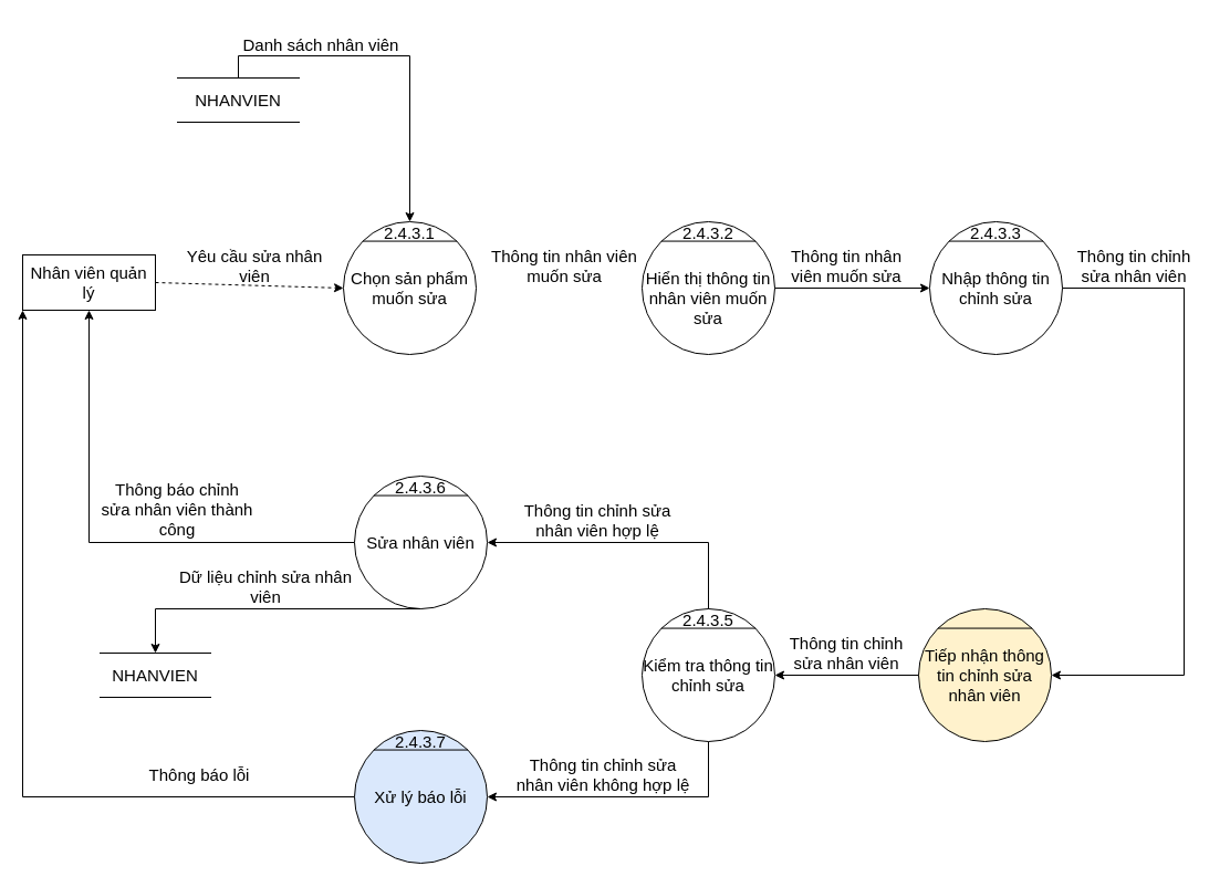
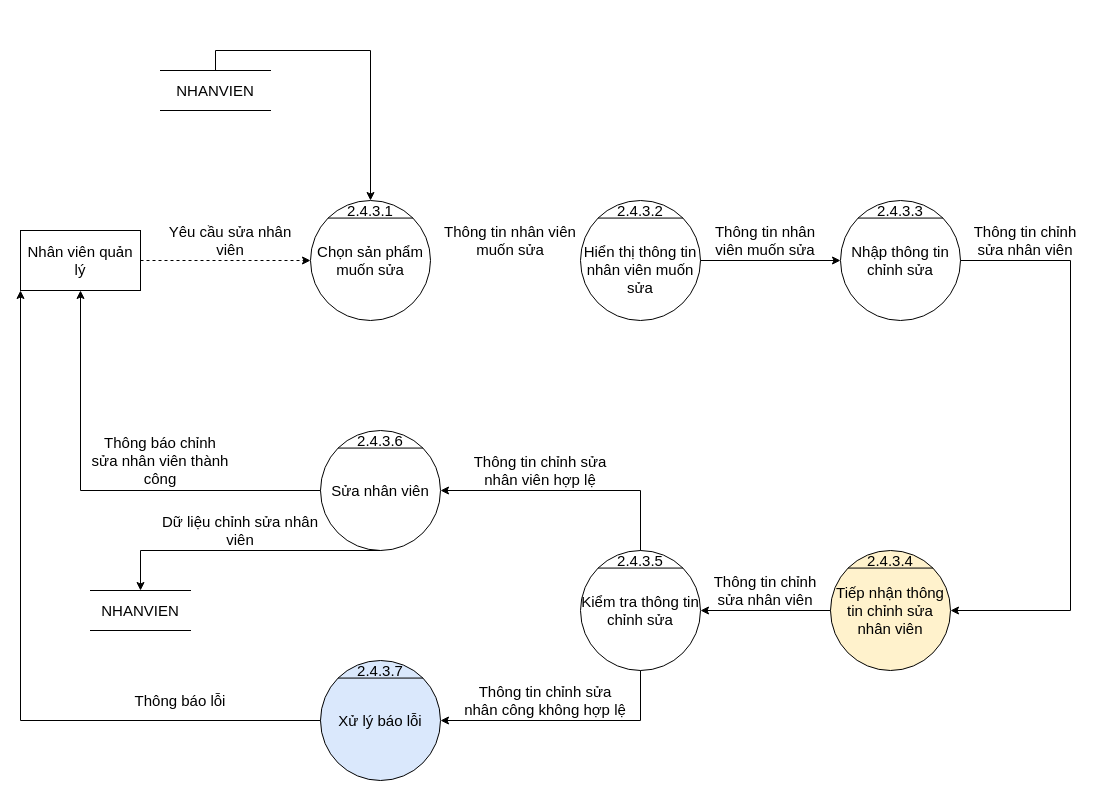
  <mxCell id="0" />
  <mxCell id="1" parent="0" />
  <mxCell id="2" value="Chọn sản phẩm muốn sửa" style="ellipse;whiteSpace=wrap;html=1;aspect=fixed;fontSize=15;" vertex="1" parent="1"><mxGeometry x="310" y="200" width="120" height="120" as="geometry" /></mxCell>
  <mxCell id="3" value="" style="endArrow=none;html=1;rounded=0;exitX=0;exitY=0;exitDx=0;exitDy=0;entryX=1;entryY=0;entryDx=0;entryDy=0;fontSize=15;" edge="1" parent="1" source="2" target="2"><mxGeometry width="50" height="50" relative="1" as="geometry"><mxPoint x="590" y="240" as="sourcePoint" /><mxPoint x="640" y="190" as="targetPoint" /></mxGeometry></mxCell>
  <mxCell id="4" value="2.4.3.1" style="text;html=1;strokeColor=none;fillColor=none;align=center;verticalAlign=middle;whiteSpace=wrap;rounded=0;fontSize=15;" vertex="1" parent="1"><mxGeometry x="350" y="200" width="40" height="20" as="geometry" /></mxCell>
- <mxCell id="5" value="Nhân viên quản lý" style="rounded=0;whiteSpace=wrap;html=1;fontSize=15;" vertex="1" parent="1"><mxGeometry x="20" y="230" width="120" height="50" as="geometry" /></mxCell>
+ <mxCell id="5" value="Nhân viên quản lý" style="rounded=0;whiteSpace=wrap;html=1;fontSize=15;" vertex="1" parent="1"><mxGeometry x="20" y="230" width="120" height="60" as="geometry" /></mxCell>
  <mxCell id="6" value="" style="endArrow=classic;html=1;rounded=0;exitX=1;exitY=0.5;exitDx=0;exitDy=0;entryX=0;entryY=0.5;entryDx=0;entryDy=0;fontSize=15;dashed=1;" edge="1" parent="1" source="5" target="2"><mxGeometry width="50" height="50" relative="1" as="geometry"><mxPoint x="290" y="280" as="sourcePoint" /><mxPoint x="340" y="230" as="targetPoint" /></mxGeometry></mxCell>
  <mxCell id="7" value="&lt;br&gt;Hiển thị thông tin nhân viên muốn sửa" style="ellipse;whiteSpace=wrap;html=1;aspect=fixed;fontSize=15;" vertex="1" parent="1"><mxGeometry x="580" y="200" width="120" height="120" as="geometry" /></mxCell>
  <mxCell id="8" value="" style="endArrow=none;html=1;rounded=0;exitX=0;exitY=0;exitDx=0;exitDy=0;entryX=1;entryY=0;entryDx=0;entryDy=0;fontSize=15;" edge="1" parent="1" source="7" target="7"><mxGeometry width="50" height="50" relative="1" as="geometry"><mxPoint x="870" y="240" as="sourcePoint" /><mxPoint x="920" y="190" as="targetPoint" /></mxGeometry></mxCell>
  <mxCell id="9" value="2.4.3.2" style="text;html=1;strokeColor=none;fillColor=none;align=center;verticalAlign=middle;whiteSpace=wrap;rounded=0;fontSize=15;" vertex="1" parent="1"><mxGeometry x="620" y="200" width="40" height="20" as="geometry" /></mxCell>
  <mxCell id="10" value="Sửa nhân viên" style="ellipse;whiteSpace=wrap;html=1;aspect=fixed;fontSize=15;" vertex="1" parent="1"><mxGeometry x="320" y="430" width="120" height="120" as="geometry" /></mxCell>
  <mxCell id="11" value="" style="endArrow=none;html=1;rounded=0;exitX=0;exitY=0;exitDx=0;exitDy=0;entryX=1;entryY=0;entryDx=0;entryDy=0;fontSize=15;" edge="1" parent="1" source="10" target="10"><mxGeometry width="50" height="50" relative="1" as="geometry"><mxPoint x="375" y="660" as="sourcePoint" /><mxPoint x="425" y="610" as="targetPoint" /></mxGeometry></mxCell>
  <mxCell id="12" value="2.4.3.6" style="text;html=1;strokeColor=none;fillColor=none;align=center;verticalAlign=middle;whiteSpace=wrap;rounded=0;fontSize=15;" vertex="1" parent="1"><mxGeometry x="360" y="430" width="40" height="20" as="geometry" /></mxCell>
  <mxCell id="13" value="Yêu cầu sửa nhân viên" style="text;html=1;strokeColor=none;fillColor=none;align=center;verticalAlign=middle;whiteSpace=wrap;rounded=0;fontSize=15;" vertex="1" parent="1"><mxGeometry x="160" y="220" width="140" height="40" as="geometry" /></mxCell>
  <mxCell id="14" value="Thông tin nhân viên muốn sửa" style="text;html=1;strokeColor=none;fillColor=none;align=center;verticalAlign=middle;whiteSpace=wrap;rounded=0;fontSize=15;" vertex="1" parent="1"><mxGeometry x="440" y="220" width="140" height="40" as="geometry" /></mxCell>
  <mxCell id="15" value="Xử lý báo lỗi" style="ellipse;whiteSpace=wrap;html=1;aspect=fixed;fontSize=15;fillColor=#dae8fc;" vertex="1" parent="1"><mxGeometry x="320" y="660" width="120" height="120" as="geometry" /></mxCell>
  <mxCell id="16" value="" style="endArrow=none;html=1;rounded=0;exitX=0;exitY=0;exitDx=0;exitDy=0;entryX=1;entryY=0;entryDx=0;entryDy=0;fontSize=15;" edge="1" parent="1" source="15" target="15"><mxGeometry width="50" height="50" relative="1" as="geometry"><mxPoint x="385" y="890" as="sourcePoint" /><mxPoint x="435" y="840" as="targetPoint" /></mxGeometry></mxCell>
  <mxCell id="17" value="2.4.3.7" style="text;html=1;strokeColor=none;fillColor=none;align=center;verticalAlign=middle;whiteSpace=wrap;rounded=0;fontSize=15;" vertex="1" parent="1"><mxGeometry x="360" y="660" width="40" height="20" as="geometry" /></mxCell>
  <mxCell id="18" value="Kiểm tra thông tin chỉnh sửa" style="ellipse;whiteSpace=wrap;html=1;aspect=fixed;fontSize=15;" vertex="1" parent="1"><mxGeometry x="580" y="550" width="120" height="120" as="geometry" /></mxCell>
  <mxCell id="19" value="" style="endArrow=none;html=1;rounded=0;exitX=0;exitY=0;exitDx=0;exitDy=0;entryX=1;entryY=0;entryDx=0;entryDy=0;fontSize=15;" edge="1" parent="1" source="18" target="18"><mxGeometry width="50" height="50" relative="1" as="geometry"><mxPoint x="1570" y="230" as="sourcePoint" /><mxPoint x="1620" y="180" as="targetPoint" /></mxGeometry></mxCell>
  <mxCell id="20" value="2.4.3.5" style="text;html=1;strokeColor=none;fillColor=none;align=center;verticalAlign=middle;whiteSpace=wrap;rounded=0;fontSize=15;" vertex="1" parent="1"><mxGeometry x="620" y="550" width="40" height="20" as="geometry" /></mxCell>
  <mxCell id="21" value="" style="endArrow=classic;html=1;rounded=0;exitX=1;exitY=0.5;exitDx=0;exitDy=0;" edge="1" parent="1" source="7"><mxGeometry width="50" height="50" relative="1" as="geometry"><mxPoint x="620" y="320" as="sourcePoint" /><mxPoint x="840" y="260" as="targetPoint" /></mxGeometry></mxCell>
  <mxCell id="22" value="Thông tin nhân viên muốn sửa" style="text;html=1;strokeColor=none;fillColor=none;align=center;verticalAlign=middle;whiteSpace=wrap;rounded=0;fontSize=15;" vertex="1" parent="1"><mxGeometry x="700" y="220" width="130" height="40" as="geometry" /></mxCell>
  <mxCell id="23" value="Tiếp nhận thông tin chỉnh sửa nhân viên" style="ellipse;whiteSpace=wrap;html=1;aspect=fixed;fontSize=15;fillColor=#fff2cc;" vertex="1" parent="1"><mxGeometry x="830" y="550" width="120" height="120" as="geometry" /></mxCell>
  <mxCell id="24" value="" style="endArrow=none;html=1;rounded=0;exitX=0;exitY=0;exitDx=0;exitDy=0;entryX=1;entryY=0;entryDx=0;entryDy=0;fontSize=15;" edge="1" parent="1" source="23" target="23"><mxGeometry width="50" height="50" relative="1" as="geometry"><mxPoint x="1000" y="660" as="sourcePoint" /><mxPoint x="1050" y="610" as="targetPoint" /></mxGeometry></mxCell>
+ <mxCell id="25" value="2.4.3.4" style="text;html=1;strokeColor=none;fillColor=none;align=center;verticalAlign=middle;whiteSpace=wrap;rounded=0;fontSize=15;" vertex="1" parent="1"><mxGeometry x="870" y="550" width="40" height="20" as="geometry" /></mxCell>
  <mxCell id="26" value="Thông tin chỉnh sửa nhân viên" style="text;html=1;strokeColor=none;fillColor=none;align=center;verticalAlign=middle;whiteSpace=wrap;rounded=0;fontSize=15;" vertex="1" parent="1"><mxGeometry x="700" y="570" width="130" height="40" as="geometry" /></mxCell>
  <mxCell id="27" value="Nhập thông tin chỉnh sửa" style="ellipse;whiteSpace=wrap;html=1;aspect=fixed;fontSize=15;" vertex="1" parent="1"><mxGeometry x="840" y="200" width="120" height="120" as="geometry" /></mxCell>
  <mxCell id="28" value="" style="endArrow=none;html=1;rounded=0;exitX=0;exitY=0;exitDx=0;exitDy=0;entryX=1;entryY=0;entryDx=0;entryDy=0;fontSize=15;" edge="1" parent="1" source="27" target="27"><mxGeometry width="50" height="50" relative="1" as="geometry"><mxPoint x="1010" y="310" as="sourcePoint" /><mxPoint x="1060" y="260" as="targetPoint" /></mxGeometry></mxCell>
  <mxCell id="29" value="2.4.3.3" style="text;html=1;strokeColor=none;fillColor=none;align=center;verticalAlign=middle;whiteSpace=wrap;rounded=0;fontSize=15;" vertex="1" parent="1"><mxGeometry x="880" y="200" width="40" height="20" as="geometry" /></mxCell>
  <mxCell id="30" value="Thông tin chỉnh sửa nhân viên" style="text;html=1;strokeColor=none;fillColor=none;align=center;verticalAlign=middle;whiteSpace=wrap;rounded=0;fontSize=15;" vertex="1" parent="1"><mxGeometry x="960" y="220" width="130" height="40" as="geometry" /></mxCell>
  <mxCell id="31" value="" style="edgeStyle=segmentEdgeStyle;endArrow=classic;html=1;rounded=0;fontSize=15;exitX=1;exitY=0.5;exitDx=0;exitDy=0;entryX=1;entryY=0.5;entryDx=0;entryDy=0;" edge="1" parent="1" source="27" target="23"><mxGeometry width="50" height="50" relative="1" as="geometry"><mxPoint x="850" y="390" as="sourcePoint" /><mxPoint x="900" y="340" as="targetPoint" /><Array as="points"><mxPoint x="1070" y="260" /><mxPoint x="1070" y="610" /></Array></mxGeometry></mxCell>
  <mxCell id="32" value="" style="endArrow=classic;html=1;rounded=0;fontSize=15;exitX=0;exitY=0.5;exitDx=0;exitDy=0;entryX=1;entryY=0.5;entryDx=0;entryDy=0;" edge="1" parent="1" source="23" target="18"><mxGeometry width="50" height="50" relative="1" as="geometry"><mxPoint x="810" y="520" as="sourcePoint" /><mxPoint x="860" y="470" as="targetPoint" /></mxGeometry></mxCell>
  <mxCell id="33" value="" style="edgeStyle=segmentEdgeStyle;endArrow=classic;html=1;rounded=0;fontSize=15;exitX=0.5;exitY=0;exitDx=0;exitDy=0;entryX=1;entryY=0.5;entryDx=0;entryDy=0;" edge="1" parent="1" source="20" target="10"><mxGeometry width="50" height="50" relative="1" as="geometry"><mxPoint x="480" y="470" as="sourcePoint" /><mxPoint x="530" y="420" as="targetPoint" /><Array as="points"><mxPoint x="640" y="490" /></Array></mxGeometry></mxCell>
  <mxCell id="34" value="" style="edgeStyle=segmentEdgeStyle;endArrow=classic;html=1;rounded=0;fontSize=15;exitX=0.5;exitY=1;exitDx=0;exitDy=0;entryX=1;entryY=0.5;entryDx=0;entryDy=0;" edge="1" parent="1" source="18" target="15"><mxGeometry width="50" height="50" relative="1" as="geometry"><mxPoint x="480" y="470" as="sourcePoint" /><mxPoint x="530" y="420" as="targetPoint" /><Array as="points"><mxPoint x="640" y="720" /></Array></mxGeometry></mxCell>
  <mxCell id="35" value="Thông tin chỉnh sửa nhân viên hợp lệ" style="text;html=1;strokeColor=none;fillColor=none;align=center;verticalAlign=middle;whiteSpace=wrap;rounded=0;fontSize=15;" vertex="1" parent="1"><mxGeometry x="470" y="450" width="140" height="40" as="geometry" /></mxCell>
- <mxCell id="36" value="Thông tin chỉnh sửa nhân viên không hợp lệ" style="text;html=1;strokeColor=none;fillColor=none;align=center;verticalAlign=middle;whiteSpace=wrap;rounded=0;fontSize=15;" vertex="1" parent="1"><mxGeometry x="460" y="680" width="170" height="40" as="geometry" /></mxCell>
+ <mxCell id="36" value="Thông tin chỉnh sửa nhân công không hợp lệ" style="text;html=1;strokeColor=none;fillColor=none;align=center;verticalAlign=middle;whiteSpace=wrap;rounded=0;fontSize=15;" vertex="1" parent="1"><mxGeometry x="460" y="680" width="170" height="40" as="geometry" /></mxCell>
  <mxCell id="37" value="" style="edgeStyle=segmentEdgeStyle;endArrow=classic;html=1;rounded=0;fontSize=15;exitX=0;exitY=0.5;exitDx=0;exitDy=0;entryX=0.5;entryY=1;entryDx=0;entryDy=0;" edge="1" parent="1" source="10" target="5"><mxGeometry width="50" height="50" relative="1" as="geometry"><mxPoint x="480" y="590" as="sourcePoint" /><mxPoint x="530" y="540" as="targetPoint" /></mxGeometry></mxCell>
  <mxCell id="38" value="" style="edgeStyle=segmentEdgeStyle;endArrow=classic;html=1;rounded=0;fontSize=15;exitX=0;exitY=0.5;exitDx=0;exitDy=0;entryX=0;entryY=1;entryDx=0;entryDy=0;" edge="1" parent="1" source="15" target="5"><mxGeometry width="50" height="50" relative="1" as="geometry"><mxPoint x="480" y="590" as="sourcePoint" /><mxPoint x="530" y="540" as="targetPoint" /></mxGeometry></mxCell>
  <mxCell id="39" value="Thông báo lỗi" style="text;html=1;strokeColor=none;fillColor=none;align=center;verticalAlign=middle;whiteSpace=wrap;rounded=0;fontSize=15;" vertex="1" parent="1"><mxGeometry x="110" y="680" width="140" height="40" as="geometry" /></mxCell>
  <mxCell id="40" value="Thông báo chỉnh sửa nhân viên thành công" style="text;html=1;strokeColor=none;fillColor=none;align=center;verticalAlign=middle;whiteSpace=wrap;rounded=0;fontSize=15;" vertex="1" parent="1"><mxGeometry x="90" y="440" width="140" height="40" as="geometry" /></mxCell>
  <mxCell id="41" value="NHANVIEN" style="shape=partialRectangle;whiteSpace=wrap;html=1;left=0;right=0;fillColor=none;fontSize=15;" vertex="1" parent="1"><mxGeometry x="160" y="70" width="110" height="40" as="geometry" /></mxCell>
  <mxCell id="42" value="" style="edgeStyle=segmentEdgeStyle;endArrow=classic;html=1;rounded=0;fontSize=15;exitX=0.5;exitY=0;exitDx=0;exitDy=0;entryX=0.5;entryY=0;entryDx=0;entryDy=0;" edge="1" parent="1" source="41" target="4"><mxGeometry width="50" height="50" relative="1" as="geometry"><mxPoint x="390" y="320" as="sourcePoint" /><mxPoint x="440" y="270" as="targetPoint" /><Array as="points"><mxPoint x="215" y="50" /><mxPoint x="370" y="50" /></Array></mxGeometry></mxCell>
- <mxCell id="43" value="Danh sách nhân viên" style="text;html=1;strokeColor=none;fillColor=none;align=center;verticalAlign=middle;whiteSpace=wrap;rounded=0;fontSize=15;" vertex="1" parent="1"><mxGeometry x="210" y="20" width="160" height="40" as="geometry" /></mxCell>
  <mxCell id="44" value="NHANVIEN" style="shape=partialRectangle;whiteSpace=wrap;html=1;left=0;right=0;fillColor=none;fontSize=15;" vertex="1" parent="1"><mxGeometry x="90" y="590" width="100" height="40" as="geometry" /></mxCell>
  <mxCell id="45" value="" style="edgeStyle=segmentEdgeStyle;endArrow=classic;html=1;rounded=0;fontSize=15;exitX=0.5;exitY=1;exitDx=0;exitDy=0;entryX=0.5;entryY=0;entryDx=0;entryDy=0;" edge="1" parent="1" source="10" target="44"><mxGeometry width="50" height="50" relative="1" as="geometry"><mxPoint x="390" y="630" as="sourcePoint" /><mxPoint x="440" y="580" as="targetPoint" /></mxGeometry></mxCell>
  <mxCell id="46" value="Dữ liệu chỉnh sửa nhân viên" style="text;html=1;strokeColor=none;fillColor=none;align=center;verticalAlign=middle;whiteSpace=wrap;rounded=0;fontSize=15;" vertex="1" parent="1"><mxGeometry x="160" y="510" width="160" height="40" as="geometry" /></mxCell>
